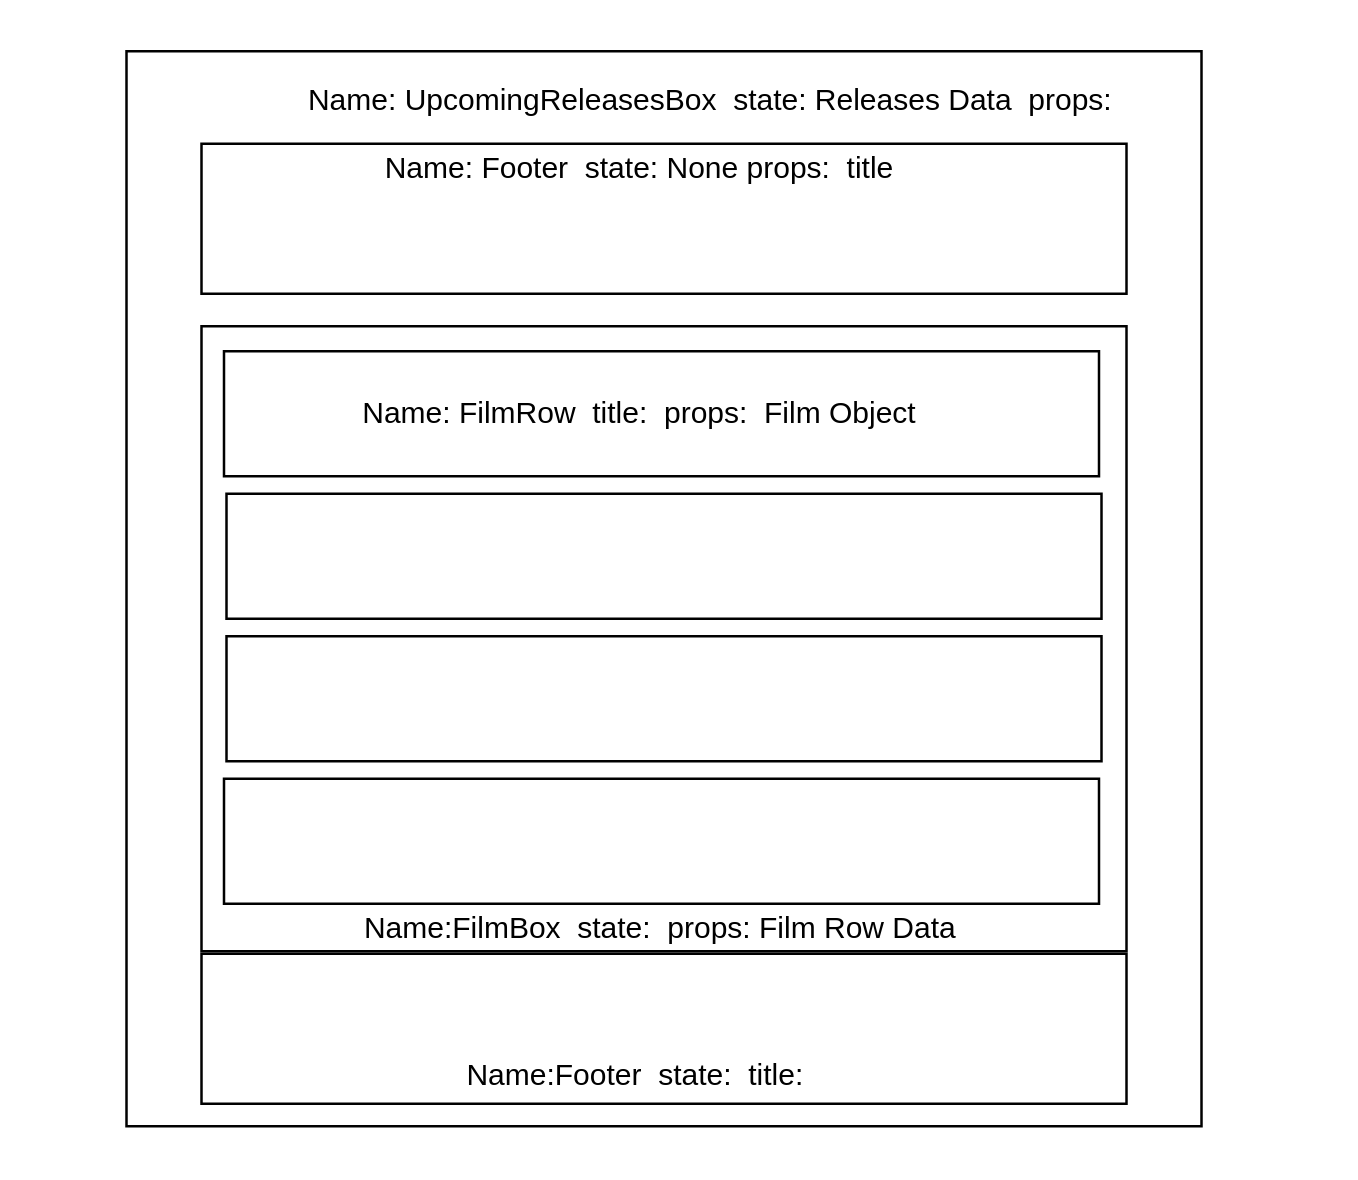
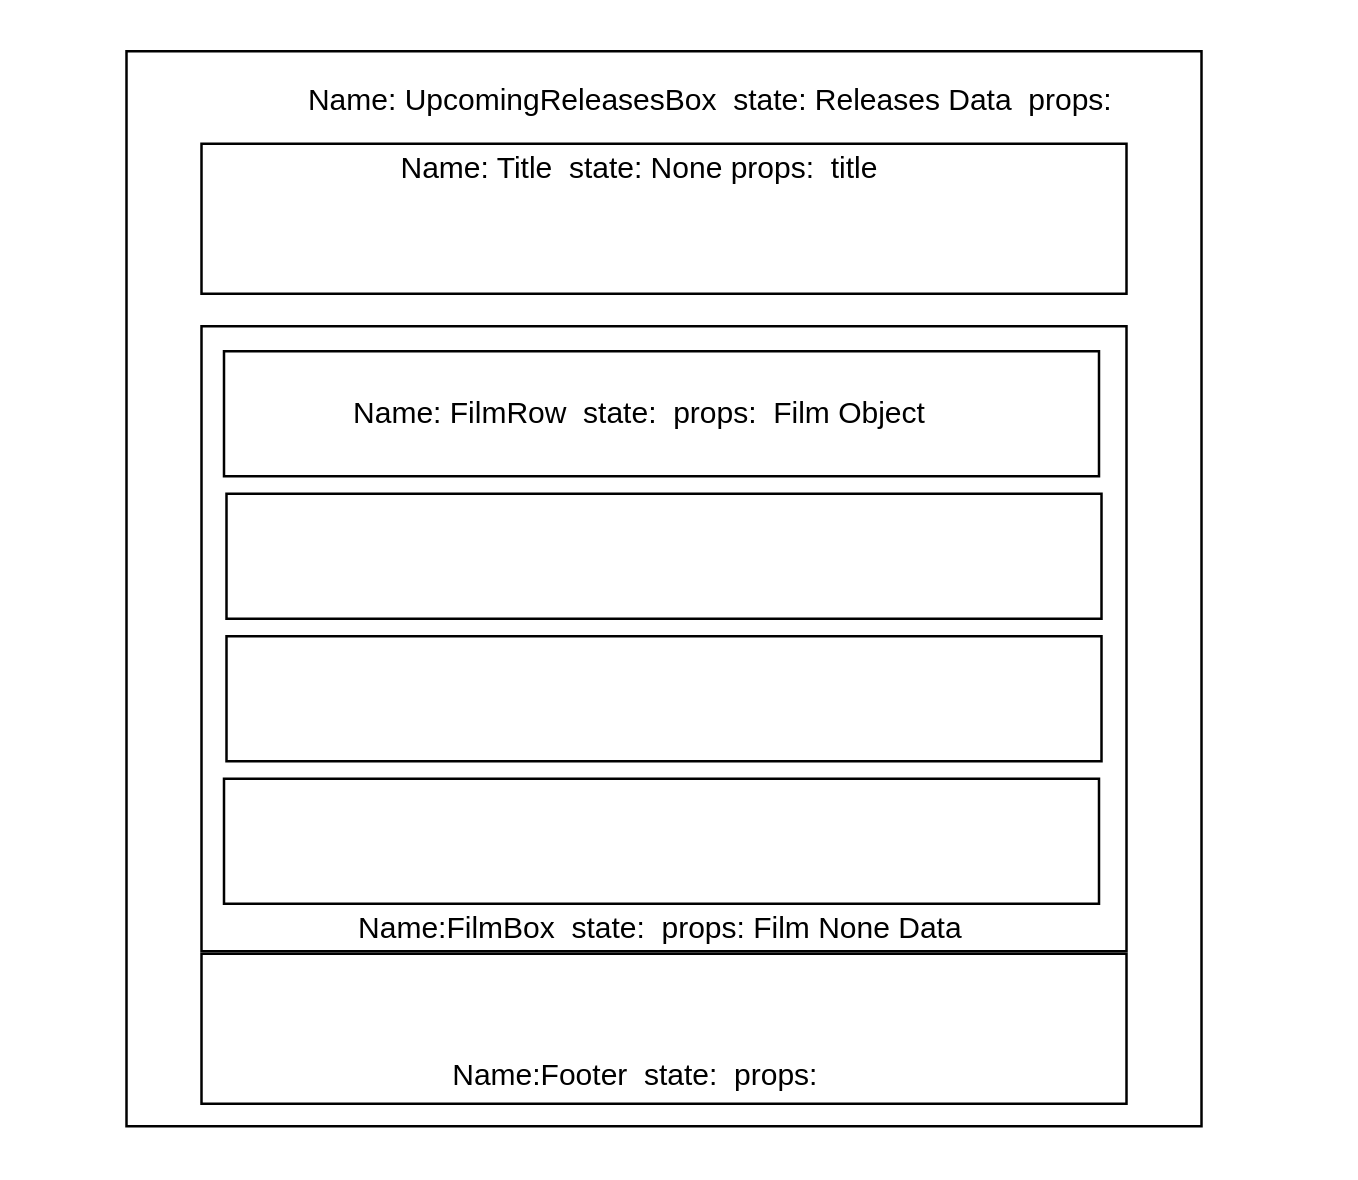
  <mxCell id="0" />
  <mxCell id="1" parent="0" />
  <mxCell id="2" value="" style="whiteSpace=wrap;html=1;aspect=fixed;" vertex="1" parent="1"><mxGeometry x="50" y="20" width="430" height="430" as="geometry" /></mxCell>
  <mxCell id="3" value="" style="rounded=0;whiteSpace=wrap;html=1;" vertex="1" parent="1"><mxGeometry x="80" y="130" width="370" height="250" as="geometry" /></mxCell>
  <mxCell id="4" value="" style="rounded=0;whiteSpace=wrap;html=1;" vertex="1" parent="1"><mxGeometry x="80" y="57" width="370" height="60" as="geometry" /></mxCell>
  <mxCell id="5" value="" style="rounded=0;whiteSpace=wrap;html=1;" vertex="1" parent="1"><mxGeometry x="80" y="381" width="370" height="60" as="geometry" /></mxCell>
  <mxCell id="6" value="" style="rounded=0;whiteSpace=wrap;html=1;" vertex="1" parent="1"><mxGeometry x="89" y="140" width="350" height="50" as="geometry" /></mxCell>
  <mxCell id="7" value="" style="rounded=0;whiteSpace=wrap;html=1;" vertex="1" parent="1"><mxGeometry x="90" y="197" width="350" height="50" as="geometry" /></mxCell>
  <mxCell id="8" value="" style="rounded=0;whiteSpace=wrap;html=1;" vertex="1" parent="1"><mxGeometry x="90" y="254" width="350" height="50" as="geometry" /></mxCell>
  <mxCell id="9" value="" style="rounded=0;whiteSpace=wrap;html=1;" vertex="1" parent="1"><mxGeometry x="89" y="311" width="350" height="50" as="geometry" /></mxCell>
- <mxCell id="10" value="Name: Footer&amp;nbsp; state: None props:&amp;nbsp; title" style="text;html=1;strokeColor=none;fillColor=none;align=center;verticalAlign=middle;whiteSpace=wrap;rounded=0;" vertex="1" parent="1"><mxGeometry x="20" y="57" width="471" height="20" as="geometry" /></mxCell>
+ <mxCell id="10" value="Name: Title&amp;nbsp; state: None props:&amp;nbsp; title" style="text;html=1;strokeColor=none;fillColor=none;align=center;verticalAlign=middle;whiteSpace=wrap;rounded=0;" vertex="1" parent="1"><mxGeometry x="20" y="57" width="471" height="20" as="geometry" /></mxCell>
  <mxCell id="11" value="Name: UpcomingReleasesBox&amp;nbsp; state: Releases Data&amp;nbsp; props:&amp;nbsp;" style="text;html=1;strokeColor=none;fillColor=none;align=center;verticalAlign=middle;whiteSpace=wrap;rounded=0;" vertex="1" parent="1"><mxGeometry x="50" y="30" width="471" height="20" as="geometry" /></mxCell>
- <mxCell id="12" value="Name:Footer&amp;nbsp; state:&amp;nbsp; title:&amp;nbsp;" style="text;html=1;strokeColor=none;fillColor=none;align=center;verticalAlign=middle;whiteSpace=wrap;rounded=0;" vertex="1" parent="1"><mxGeometry x="20" y="420" width="471" height="20" as="geometry" /></mxCell>
- <mxCell id="13" value="Name: FilmRow&amp;nbsp; title:&amp;nbsp; props:&amp;nbsp; Film Object" style="text;html=1;strokeColor=none;fillColor=none;align=center;verticalAlign=middle;whiteSpace=wrap;rounded=0;" vertex="1" parent="1"><mxGeometry x="20" y="155" width="471" height="20" as="geometry" /></mxCell>
- <mxCell id="14" value="Name:FilmBox&amp;nbsp; state:&amp;nbsp; props: Film Row Data&amp;nbsp;" style="text;html=1;strokeColor=none;fillColor=none;align=center;verticalAlign=middle;whiteSpace=wrap;rounded=0;" vertex="1" parent="1"><mxGeometry x="29.5" y="361" width="471" height="20" as="geometry" /></mxCell>
+ <mxCell id="12" value="Name:Footer&amp;nbsp; state:&amp;nbsp; props:&amp;nbsp;" style="text;html=1;strokeColor=none;fillColor=none;align=center;verticalAlign=middle;whiteSpace=wrap;rounded=0;" vertex="1" parent="1"><mxGeometry x="20" y="420" width="471" height="20" as="geometry" /></mxCell>
+ <mxCell id="13" value="Name: FilmRow&amp;nbsp; state:&amp;nbsp; props:&amp;nbsp; Film Object" style="text;html=1;strokeColor=none;fillColor=none;align=center;verticalAlign=middle;whiteSpace=wrap;rounded=0;" vertex="1" parent="1"><mxGeometry x="20" y="155" width="471" height="20" as="geometry" /></mxCell>
+ <mxCell id="14" value="Name:FilmBox&amp;nbsp; state:&amp;nbsp; props: Film None Data&amp;nbsp;" style="text;html=1;strokeColor=none;fillColor=none;align=center;verticalAlign=middle;whiteSpace=wrap;rounded=0;" vertex="1" parent="1"><mxGeometry x="29.5" y="361" width="471" height="20" as="geometry" /></mxCell>
